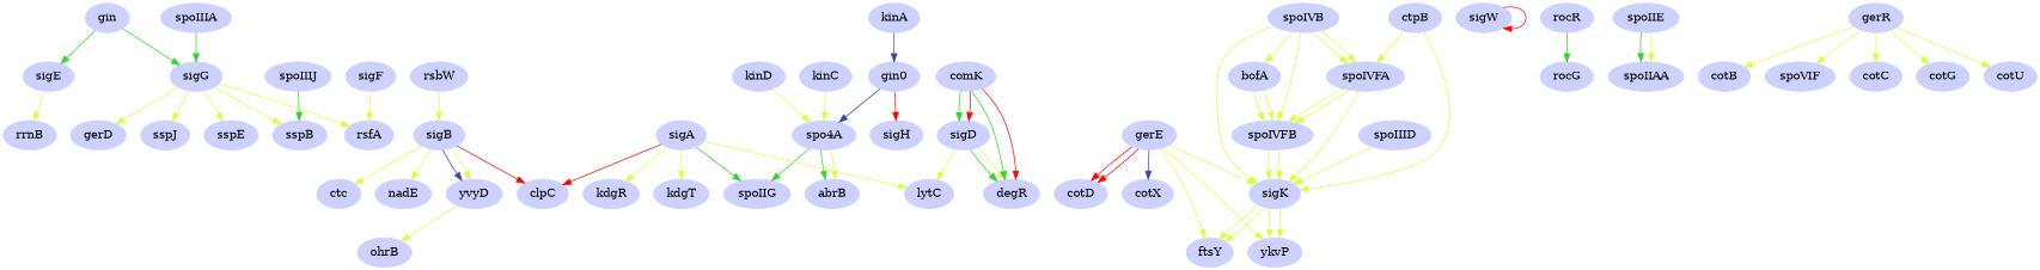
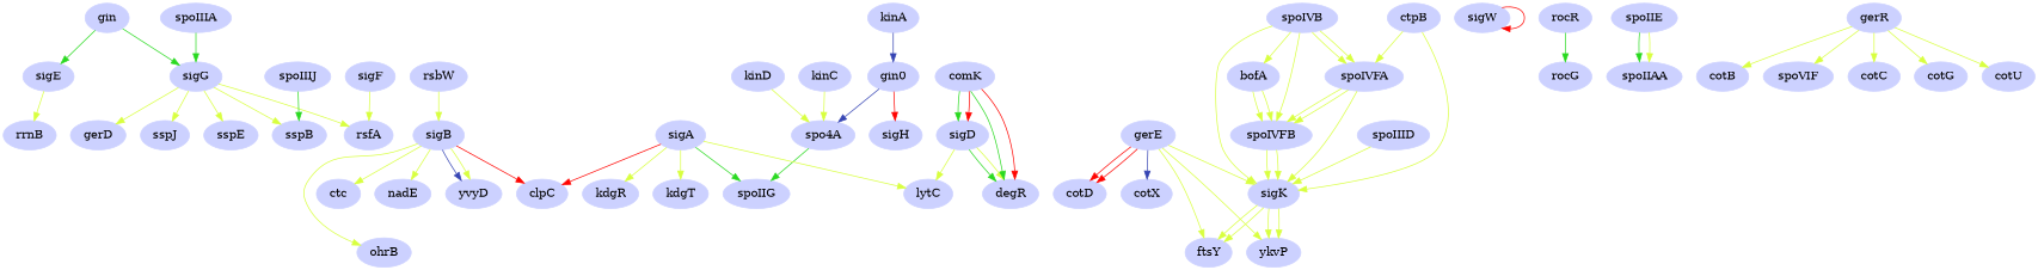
  digraph {
    node [color="0.650 0.200 1.000" style=filled]
    edge [color="0.201 0.753 1.000"]
    sigE
    rrnB
    n3 [label=gin0]
    kinA
    n5 [label=spo4A]
    sigH
    spoIIG
-   abrB
    gin
    sigG
    gerD
    sspJ
    sspB
    sspE
    rsfA
    sigA
    clpC
    lytC
    kdgT
    kdgR
    spoIIID
    sigK
    ykvP
    ftsY
    rsbW
    sigB
    yvyD
    ctc
    nadE
    ohrB
    sigW
    rocR
    rocG
    sigD
    degR
    comK
    gerE
    cotD
    cotX
    spoIIIJ
    spoIIIA
    spoIVFB
    spoIVFA
    bofA
    spoIIE
    spoIIAA
    kinC
    kinD
    sigF
    gerR
    cotB
    spoVIF
    cotC
    cotG
    cotU
    spoIVB
    ctpB
    sigE -> rrnB
    n3 -> n5 [color="0.647 0.702 0.702"]
    n3 -> sigH [color="0.002 0.999 0.999"]
    kinA -> n3 [color="0.647 0.702 0.702"]
    n5 -> spoIIG [color="0.325 0.850 0.850"]
-   n5 -> abrB [color="0.325 0.850 0.850"]
-   n5 -> abrB
    gin -> sigE [color="0.325 0.850 0.850"]
    gin -> sigG [color="0.325 0.850 0.850"]
    sigG -> gerD
    sigG -> sspJ
    sigG -> sspB
    sigG -> sspE
    sigG -> rsfA
    sigA -> spoIIG [color="0.325 0.850 0.850"]
    sigA -> clpC [color="0.002 0.999 0.999"]
    sigA -> lytC
    sigA -> kdgT
    sigA -> kdgR
    spoIIID -> sigK
    sigK -> ykvP
    sigK -> ykvP
    sigK -> ftsY
    sigK -> ftsY
    rsbW -> sigB
    sigB -> clpC [color="0.002 0.999 0.999"]
    sigB -> yvyD [color="0.647 0.702 0.702"]
    sigB -> yvyD
    sigB -> ctc
    sigB -> nadE
-   yvyD -> ohrB
+   sigB -> ohrB
    sigW -> sigW [color="0.002 0.999 0.999"]
    rocR -> rocG [color="0.325 0.850 0.850"]
    sigD -> lytC
    sigD -> degR [color="0.325 0.850 0.850"]
    sigD -> degR
    comK -> sigD [color="0.325 0.850 0.850"]
    comK -> sigD [color="0.002 0.999 0.999"]
    comK -> degR [color="0.325 0.850 0.850"]
    comK -> degR [color="0.002 0.999 0.999"]
    gerE -> sigK
    gerE -> ykvP
    gerE -> ftsY
    gerE -> cotD [color="0.002 0.999 0.999"]
    gerE -> cotD [color="0.002 0.999 0.999"]
    gerE -> cotX [color="0.647 0.702 0.702"]
    spoIIIJ -> sspB [color="0.325 0.850 0.850"]
    spoIIIA -> sigG [color="0.325 0.850 0.850"]
    spoIVFB -> sigK
    spoIVFB -> sigK
    spoIVFA -> sigK
    spoIVFA -> spoIVFB
    spoIVFA -> spoIVFB
    bofA -> spoIVFB
    bofA -> spoIVFB
    spoIIE -> spoIIAA [color="0.325 0.850 0.850"]
    spoIIE -> spoIIAA
    kinC -> n5
    kinD -> n5
    sigF -> rsfA
    gerR -> cotB
    gerR -> spoVIF
    gerR -> cotC
    gerR -> cotG
    gerR -> cotU
    spoIVB -> sigK
    spoIVB -> spoIVFB
    spoIVB -> spoIVFA
    spoIVB -> spoIVFA
    spoIVB -> bofA
    ctpB -> sigK
    ctpB -> spoIVFA
  }
